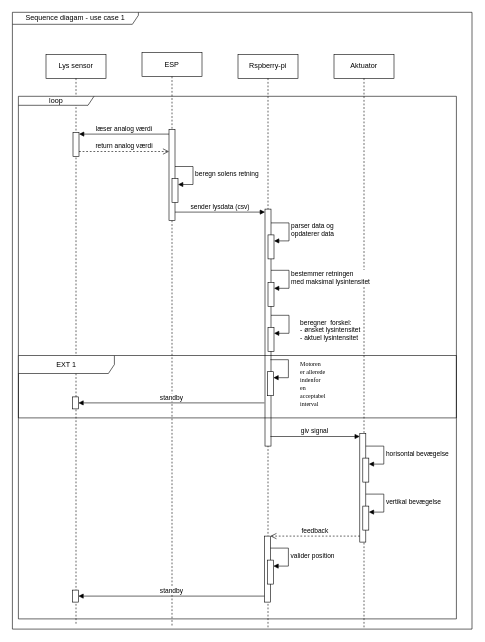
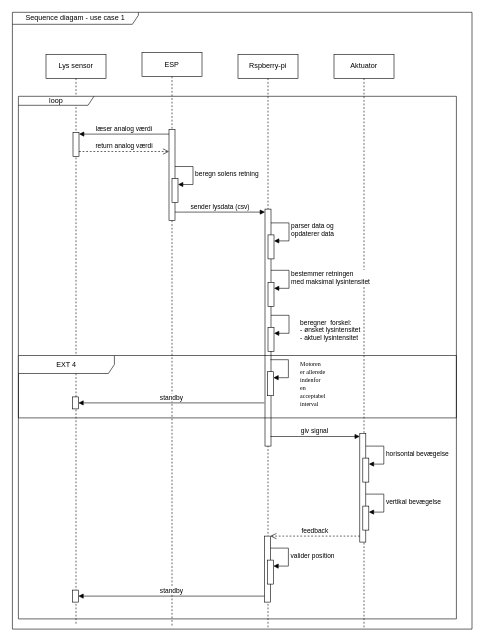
  <mxCell id="0" />
  <mxCell id="1" parent="0" />
  <mxCell id="2" value="Sequence diagam - use case 1" style="shape=umlFrame;whiteSpace=wrap;html=1;pointerEvents=0;recursiveResize=0;container=1;collapsible=0;width=210;height=20;" vertex="1" parent="1"><mxGeometry x="20" y="20" width="766" height="1028" as="geometry" /></mxCell>
  <mxCell id="3" value="&lt;div&gt;Rspberry-pi&lt;/div&gt;" style="shape=umlLifeline;perimeter=lifelinePerimeter;whiteSpace=wrap;html=1;container=1;dropTarget=0;collapsible=0;recursiveResize=0;outlineConnect=0;portConstraint=eastwest;newEdgeStyle={&quot;curved&quot;:0,&quot;rounded&quot;:0};" vertex="1" parent="2"><mxGeometry x="376" y="70" width="100" height="956" as="geometry" /></mxCell>
  <mxCell id="4" value="ESP" style="shape=umlLifeline;perimeter=lifelinePerimeter;whiteSpace=wrap;html=1;container=1;dropTarget=0;collapsible=0;recursiveResize=0;outlineConnect=0;portConstraint=eastwest;newEdgeStyle={&quot;curved&quot;:0,&quot;rounded&quot;:0};" vertex="1" parent="2"><mxGeometry x="216" y="67" width="100" height="956" as="geometry" /></mxCell>
  <mxCell id="5" value="" style="html=1;points=[[0,0,0,0,5],[0,1,0,0,-5],[1,0,0,0,5],[1,1,0,0,-5]];perimeter=orthogonalPerimeter;outlineConnect=0;targetShapes=umlLifeline;portConstraint=eastwest;newEdgeStyle={&quot;curved&quot;:0,&quot;rounded&quot;:0};" vertex="1" parent="4"><mxGeometry x="45" y="128" width="10" height="152" as="geometry" /></mxCell>
  <mxCell id="6" value="" style="html=1;points=[[0,0,0,0,5],[0,1,0,0,-5],[1,0,0,0,5],[1,1,0,0,-5]];perimeter=orthogonalPerimeter;outlineConnect=0;targetShapes=umlLifeline;portConstraint=eastwest;newEdgeStyle={&quot;curved&quot;:0,&quot;rounded&quot;:0};" vertex="1" parent="4"><mxGeometry x="50" y="210" width="10" height="40" as="geometry" /></mxCell>
  <mxCell id="7" value="beregn solens retning" style="html=1;align=left;spacingLeft=2;endArrow=block;rounded=0;edgeStyle=orthogonalEdgeStyle;curved=0;rounded=0;" edge="1" parent="4" target="6"><mxGeometry relative="1" as="geometry"><mxPoint x="55" y="190" as="sourcePoint" /><Array as="points"><mxPoint x="85" y="220" /></Array></mxGeometry></mxCell>
  <mxCell id="8" value="" style="html=1;points=[[0,0,0,0,5],[0,1,0,0,-5],[1,0,0,0,5],[1,1,0,0,-5]];perimeter=orthogonalPerimeter;outlineConnect=0;targetShapes=umlLifeline;portConstraint=eastwest;newEdgeStyle={&quot;curved&quot;:0,&quot;rounded&quot;:0};" vertex="1" parent="4"><mxGeometry x="205" y="261" width="10" height="395" as="geometry" /></mxCell>
  <mxCell id="9" value="parser data og&amp;nbsp;&lt;div&gt;opdaterer data&lt;/div&gt;" style="html=1;align=left;spacingLeft=2;endArrow=block;rounded=0;edgeStyle=orthogonalEdgeStyle;curved=0;rounded=0;" edge="1" parent="4" target="11"><mxGeometry x="-0.011" relative="1" as="geometry"><mxPoint x="215" y="284" as="sourcePoint" /><Array as="points"><mxPoint x="245" y="314" /></Array><mxPoint as="offset" /></mxGeometry></mxCell>
  <mxCell id="10" value="sender lysdata (csv)" style="html=1;verticalAlign=bottom;endArrow=block;curved=0;rounded=0;entryX=0;entryY=0;entryDx=0;entryDy=5;" edge="1" parent="4" target="8"><mxGeometry x="-0.002" relative="1" as="geometry"><mxPoint x="55" y="266.0" as="sourcePoint" /><mxPoint as="offset" /></mxGeometry></mxCell>
  <mxCell id="11" value="" style="html=1;points=[[0,0,0,0,5],[0,1,0,0,-5],[1,0,0,0,5],[1,1,0,0,-5]];perimeter=orthogonalPerimeter;outlineConnect=0;targetShapes=umlLifeline;portConstraint=eastwest;newEdgeStyle={&quot;curved&quot;:0,&quot;rounded&quot;:0};" vertex="1" parent="4"><mxGeometry x="210" y="304" width="10" height="40" as="geometry" /></mxCell>
  <mxCell id="12" value="Aktuator" style="shape=umlLifeline;perimeter=lifelinePerimeter;whiteSpace=wrap;html=1;container=1;dropTarget=0;collapsible=0;recursiveResize=0;outlineConnect=0;portConstraint=eastwest;newEdgeStyle={&quot;curved&quot;:0,&quot;rounded&quot;:0};" vertex="1" parent="2"><mxGeometry x="536" y="70" width="100" height="958" as="geometry" /></mxCell>
  <mxCell id="13" value="Lys sensor" style="shape=umlLifeline;perimeter=lifelinePerimeter;whiteSpace=wrap;html=1;container=1;dropTarget=0;collapsible=0;recursiveResize=0;outlineConnect=0;portConstraint=eastwest;newEdgeStyle={&quot;curved&quot;:0,&quot;rounded&quot;:0};" vertex="1" parent="2"><mxGeometry x="56" y="70" width="100" height="952" as="geometry" /></mxCell>
  <mxCell id="14" value="" style="html=1;points=[[0,0,0,0,5],[0,1,0,0,-5],[1,0,0,0,5],[1,1,0,0,-5]];perimeter=orthogonalPerimeter;outlineConnect=0;targetShapes=umlLifeline;portConstraint=eastwest;newEdgeStyle={&quot;curved&quot;:0,&quot;rounded&quot;:0};" vertex="1" parent="13"><mxGeometry x="45" y="130" width="10" height="40" as="geometry" /></mxCell>
  <mxCell id="15" value="læser analog værdi" style="html=1;verticalAlign=bottom;endArrow=block;curved=0;rounded=0;" edge="1" parent="2"><mxGeometry relative="1" as="geometry"><mxPoint x="261" y="203" as="sourcePoint" /><mxPoint x="111" y="203" as="targetPoint" /></mxGeometry></mxCell>
  <mxCell id="16" value="return analog værdi" style="html=1;verticalAlign=bottom;endArrow=open;dashed=1;endSize=8;curved=0;rounded=0;" edge="1" parent="2"><mxGeometry relative="1" as="geometry"><mxPoint x="261" y="232" as="targetPoint" /><mxPoint x="111" y="232" as="sourcePoint" /></mxGeometry></mxCell>
  <mxCell id="17" value="loop" style="shape=umlFrame;whiteSpace=wrap;html=1;pointerEvents=0;width=126;height=15;" vertex="1" parent="2"><mxGeometry x="10" y="140" width="730" height="871" as="geometry" /></mxCell>
  <mxCell id="18" value="" style="html=1;points=[[0,0,0,0,5],[0,1,0,0,-5],[1,0,0,0,5],[1,1,0,0,-5]];perimeter=orthogonalPerimeter;outlineConnect=0;targetShapes=umlLifeline;portConstraint=eastwest;newEdgeStyle={&quot;curved&quot;:0,&quot;rounded&quot;:0};" vertex="1" parent="2"><mxGeometry x="426" y="450" width="10" height="40" as="geometry" /></mxCell>
  <mxCell id="19" value="bestemmer retningen&amp;nbsp;&lt;div&gt;med maksimal lysintensitet&lt;/div&gt;" style="html=1;align=left;spacingLeft=2;endArrow=block;rounded=0;edgeStyle=orthogonalEdgeStyle;curved=0;rounded=0;" edge="1" parent="2" target="18"><mxGeometry relative="1" as="geometry"><mxPoint x="431" y="430" as="sourcePoint" /><Array as="points"><mxPoint x="461" y="460" /></Array></mxGeometry></mxCell>
  <mxCell id="20" value="" style="html=1;points=[[0,0,0,0,5],[0,1,0,0,-5],[1,0,0,0,5],[1,1,0,0,-5]];perimeter=orthogonalPerimeter;outlineConnect=0;targetShapes=umlLifeline;portConstraint=eastwest;newEdgeStyle={&quot;curved&quot;:0,&quot;rounded&quot;:0};" vertex="1" parent="2"><mxGeometry x="426" y="525" width="10" height="40" as="geometry" /></mxCell>
  <mxCell id="21" value="beregner&amp;nbsp; forskel:&amp;nbsp;&lt;div&gt;- ønsket lysintensitet&lt;/div&gt;&lt;div&gt;- aktuel lysintensitet&lt;/div&gt;" style="html=1;align=left;spacingLeft=2;endArrow=block;rounded=0;edgeStyle=orthogonalEdgeStyle;curved=0;rounded=0;" edge="1" parent="2" target="20"><mxGeometry x="0.294" y="15" relative="1" as="geometry"><mxPoint x="431" y="505" as="sourcePoint" /><Array as="points"><mxPoint x="461" y="535" /></Array><mxPoint as="offset" /></mxGeometry></mxCell>
  <mxCell id="22" value="" style="html=1;points=[[0,0,0,0,5],[0,1,0,0,-5],[1,0,0,0,5],[1,1,0,0,-5]];perimeter=orthogonalPerimeter;outlineConnect=0;targetShapes=umlLifeline;portConstraint=eastwest;newEdgeStyle={&quot;curved&quot;:0,&quot;rounded&quot;:0};" vertex="1" parent="2"><mxGeometry x="420" y="873" width="10" height="110" as="geometry" /></mxCell>
  <mxCell id="23" value="" style="html=1;points=[[0,0,0,0,5],[0,1,0,0,-5],[1,0,0,0,5],[1,1,0,0,-5]];perimeter=orthogonalPerimeter;outlineConnect=0;targetShapes=umlLifeline;portConstraint=eastwest;newEdgeStyle={&quot;curved&quot;:0,&quot;rounded&quot;:0};" vertex="1" parent="2"><mxGeometry x="579" y="702" width="10" height="181" as="geometry" /></mxCell>
  <mxCell id="24" value="giv signal&amp;nbsp;" style="html=1;verticalAlign=bottom;endArrow=block;curved=0;rounded=0;" edge="1" parent="2" target="23"><mxGeometry x="0.001" relative="1" as="geometry"><mxPoint x="430.0" y="707.0" as="sourcePoint" /><mxPoint as="offset" /></mxGeometry></mxCell>
  <mxCell id="25" value="" style="html=1;points=[[0,0,0,0,5],[0,1,0,0,-5],[1,0,0,0,5],[1,1,0,0,-5]];perimeter=orthogonalPerimeter;outlineConnect=0;targetShapes=umlLifeline;portConstraint=eastwest;newEdgeStyle={&quot;curved&quot;:0,&quot;rounded&quot;:0};" vertex="1" parent="2"><mxGeometry x="584" y="743" width="10" height="40" as="geometry" /></mxCell>
  <mxCell id="26" value="horisontal bevægelse" style="html=1;align=left;spacingLeft=2;endArrow=block;rounded=0;edgeStyle=orthogonalEdgeStyle;curved=0;rounded=0;" edge="1" parent="2" target="25"><mxGeometry relative="1" as="geometry"><mxPoint x="589" y="723" as="sourcePoint" /><Array as="points"><mxPoint x="619" y="753" /></Array></mxGeometry></mxCell>
  <mxCell id="27" value="" style="html=1;points=[[0,0,0,0,5],[0,1,0,0,-5],[1,0,0,0,5],[1,1,0,0,-5]];perimeter=orthogonalPerimeter;outlineConnect=0;targetShapes=umlLifeline;portConstraint=eastwest;newEdgeStyle={&quot;curved&quot;:0,&quot;rounded&quot;:0};" vertex="1" parent="2"><mxGeometry x="584" y="823" width="10" height="40" as="geometry" /></mxCell>
  <mxCell id="28" value="vertikal bevægelse" style="html=1;align=left;spacingLeft=2;endArrow=block;rounded=0;edgeStyle=orthogonalEdgeStyle;curved=0;rounded=0;" edge="1" parent="2" target="27"><mxGeometry x="0.005" relative="1" as="geometry"><mxPoint x="589" y="803" as="sourcePoint" /><Array as="points"><mxPoint x="619" y="833" /></Array><mxPoint as="offset" /></mxGeometry></mxCell>
  <mxCell id="29" value="feedback" style="html=1;verticalAlign=bottom;endArrow=open;dashed=1;endSize=8;curved=0;rounded=0;" edge="1" parent="2" source="23" target="22"><mxGeometry relative="1" as="geometry"><mxPoint x="445" y="858" as="targetPoint" /></mxGeometry></mxCell>
  <mxCell id="30" value="" style="html=1;points=[[0,0,0,0,5],[0,1,0,0,-5],[1,0,0,0,5],[1,1,0,0,-5]];perimeter=orthogonalPerimeter;outlineConnect=0;targetShapes=umlLifeline;portConstraint=eastwest;newEdgeStyle={&quot;curved&quot;:0,&quot;rounded&quot;:0};" vertex="1" parent="2"><mxGeometry x="425" y="913" width="10" height="40" as="geometry" /></mxCell>
  <mxCell id="31" value="valider position&amp;nbsp;" style="html=1;align=left;spacingLeft=2;endArrow=block;rounded=0;edgeStyle=orthogonalEdgeStyle;curved=0;rounded=0;" edge="1" parent="2" target="30"><mxGeometry relative="1" as="geometry"><mxPoint x="430" y="893" as="sourcePoint" /><Array as="points"><mxPoint x="460" y="923" /></Array></mxGeometry></mxCell>
  <mxCell id="32" value="standby" style="html=1;verticalAlign=bottom;endArrow=block;curved=0;rounded=0;" edge="1" parent="2"><mxGeometry width="80" relative="1" as="geometry"><mxPoint x="420" y="973" as="sourcePoint" /><mxPoint x="110.0" y="973" as="targetPoint" /></mxGeometry></mxCell>
  <mxCell id="33" value="" style="html=1;points=[[0,0,0,0,5],[0,1,0,0,-5],[1,0,0,0,5],[1,1,0,0,-5]];perimeter=orthogonalPerimeter;outlineConnect=0;targetShapes=umlLifeline;portConstraint=eastwest;newEdgeStyle={&quot;curved&quot;:0,&quot;rounded&quot;:0};" vertex="1" parent="2"><mxGeometry x="100" y="963" width="10" height="20" as="geometry" /></mxCell>
  <mxCell id="34" value="standby" style="html=1;verticalAlign=bottom;endArrow=block;curved=0;rounded=0;" edge="1" parent="2"><mxGeometry width="80" relative="1" as="geometry"><mxPoint x="420" y="651" as="sourcePoint" /><mxPoint x="110.0" y="651" as="targetPoint" /></mxGeometry></mxCell>
  <mxCell id="35" value="" style="html=1;points=[[0,0,0,0,5],[0,1,0,0,-5],[1,0,0,0,5],[1,1,0,0,-5]];perimeter=orthogonalPerimeter;outlineConnect=0;targetShapes=umlLifeline;portConstraint=eastwest;newEdgeStyle={&quot;curved&quot;:0,&quot;rounded&quot;:0};" vertex="1" parent="2"><mxGeometry x="100" y="641" width="10" height="20" as="geometry" /></mxCell>
- <mxCell id="36" value="EXT 1" style="shape=umlFrame;whiteSpace=wrap;html=1;pointerEvents=0;recursiveResize=0;container=1;collapsible=0;width=160;" vertex="1" parent="2"><mxGeometry x="10" y="572" width="730" height="104" as="geometry" /></mxCell>
+ <mxCell id="36" value="EXT 4" style="shape=umlFrame;whiteSpace=wrap;html=1;pointerEvents=0;recursiveResize=0;container=1;collapsible=0;width=160;" vertex="1" parent="2"><mxGeometry x="10" y="572" width="730" height="104" as="geometry" /></mxCell>
  <mxCell id="37" value="" style="html=1;points=[[0,0,0,0,5],[0,1,0,0,-5],[1,0,0,0,5],[1,1,0,0,-5]];perimeter=orthogonalPerimeter;outlineConnect=0;targetShapes=umlLifeline;portConstraint=eastwest;newEdgeStyle={&quot;curved&quot;:0,&quot;rounded&quot;:0};" vertex="1" parent="36"><mxGeometry x="415" y="27" width="10" height="40" as="geometry" /></mxCell>
  <mxCell id="38" value="&lt;span id=&quot;docs-internal-guid-61366f04-7fff-806d-42f2-0f29a42ae7e7&quot;&gt;&lt;span style=&quot;font-family: Average, serif; background-color: transparent; font-variant-numeric: normal; font-variant-east-asian: normal; font-variant-alternates: normal; font-variant-position: normal; font-variant-emoji: normal; vertical-align: baseline; white-space: pre-wrap;&quot;&gt;&lt;font style=&quot;font-size: 10px;&quot;&gt;Motoren er allerede indenfor en &lt;/font&gt;&lt;/span&gt;&lt;/span&gt;&lt;div&gt;&lt;span&gt;&lt;span style=&quot;font-family: Average, serif; background-color: transparent; font-variant-numeric: normal; font-variant-east-asian: normal; font-variant-alternates: normal; font-variant-position: normal; font-variant-emoji: normal; vertical-align: baseline; white-space: pre-wrap;&quot;&gt;&lt;font style=&quot;font-size: 10px;&quot;&gt;acceptabel interval&lt;/font&gt;&lt;/span&gt;&lt;/span&gt;&lt;/div&gt;" style="html=1;align=left;spacingLeft=2;endArrow=block;rounded=0;edgeStyle=orthogonalEdgeStyle;curved=0;rounded=0;" edge="1" parent="36" target="37"><mxGeometry x="0.412" y="19" relative="1" as="geometry"><mxPoint x="420" y="7" as="sourcePoint" /><Array as="points"><mxPoint x="450" y="37" /></Array><mxPoint x="16" y="-9" as="offset" /></mxGeometry></mxCell>
